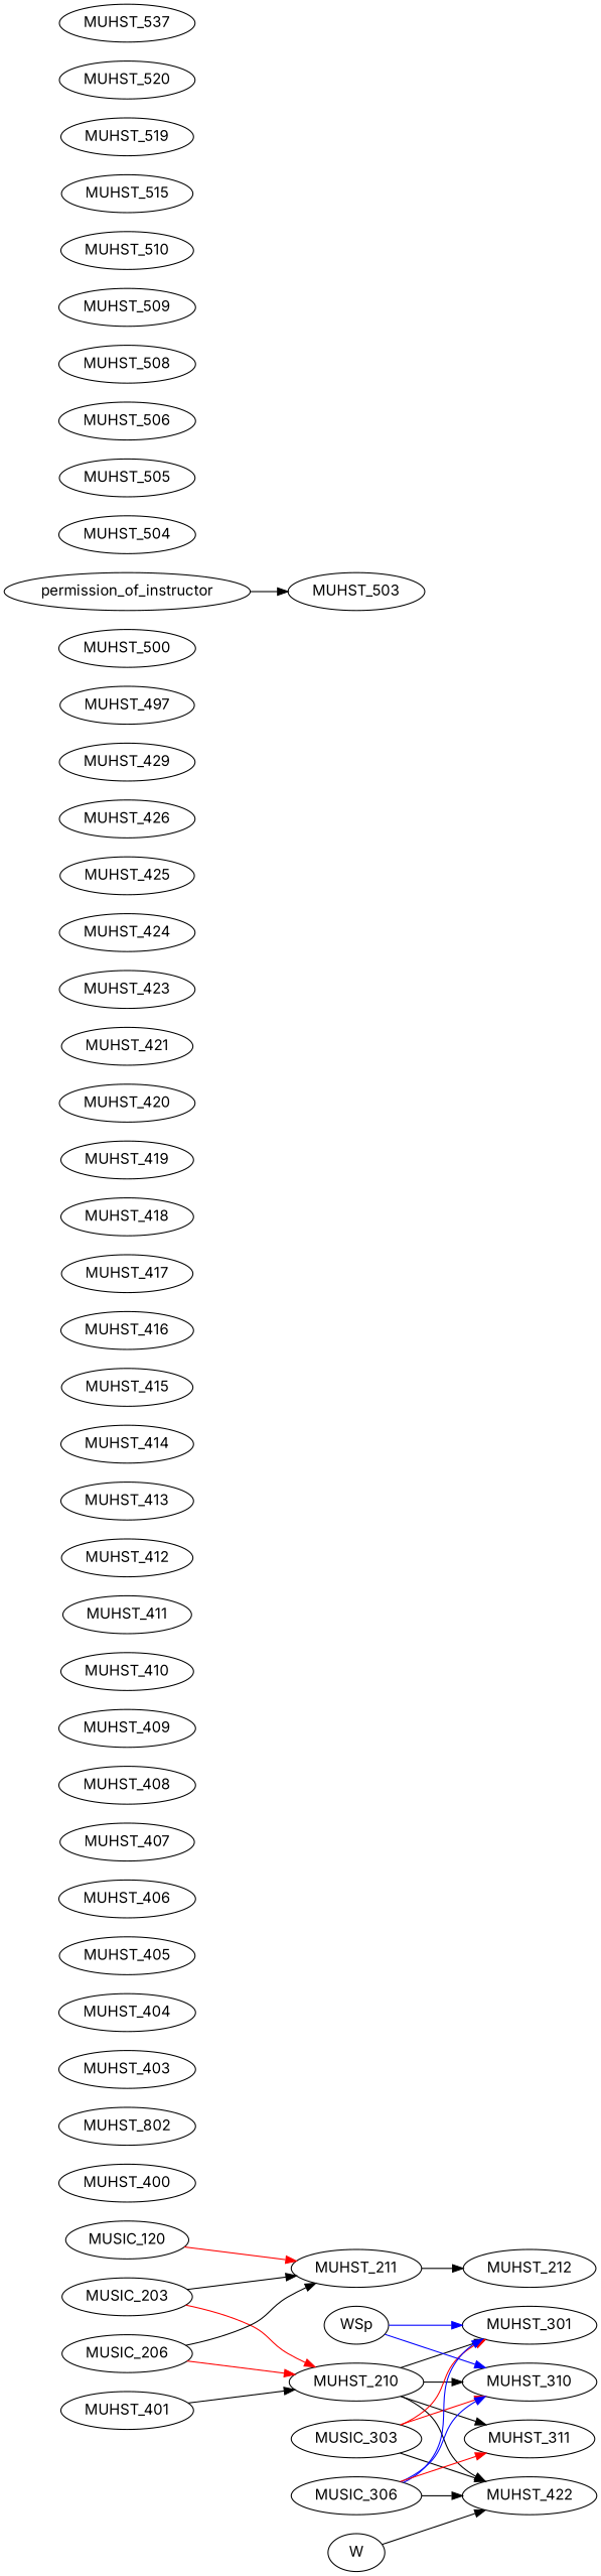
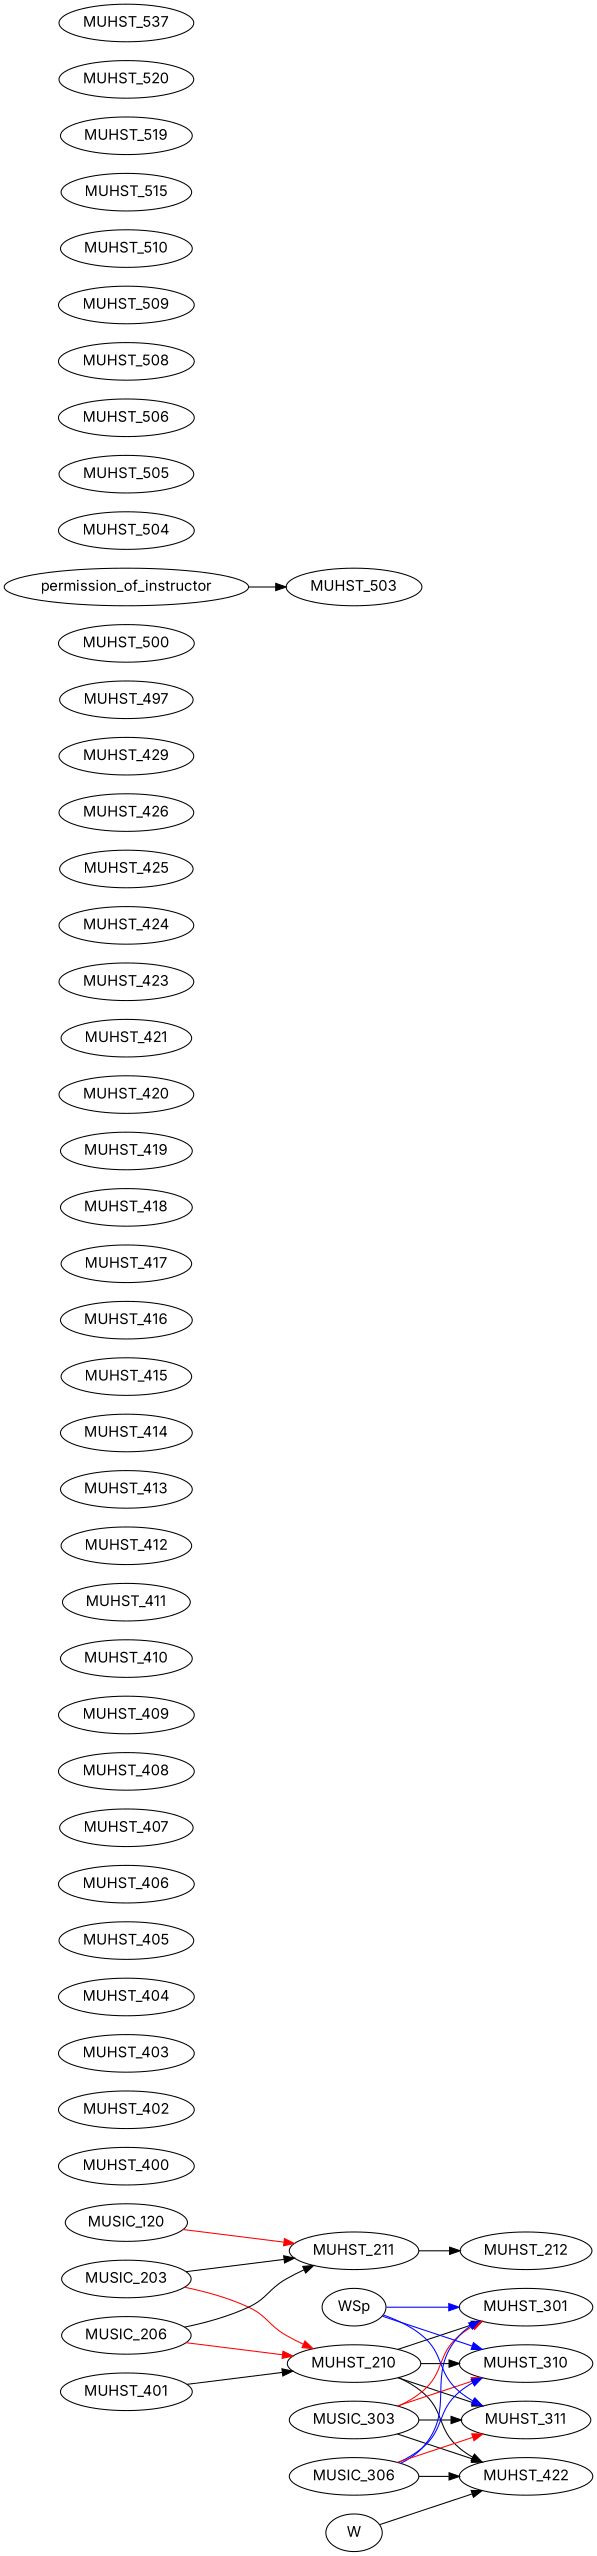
  digraph {
    fontname=Inter
    rankdir=LR
    node [fontname=Inter]
    edge [color=black fontname=Inter]
    MUSIC_120
    MUHST_211
    MUHST_210
    MUHST_301
    MUHST_310
    MUHST_311
    MUHST_422
    MUHST_212
    MUSIC_203
    MUSIC_206
    MUSIC_303
    MUSIC_306
    WSp
    MUHST_400
    MUHST_401
-   MUHST_402 [label=MUHST_802]
+   MUHST_402
    MUHST_403
    MUHST_404
    MUHST_405
    MUHST_406
    MUHST_407
    MUHST_408
    MUHST_409
    MUHST_410
    MUHST_411
    MUHST_412
    MUHST_413
    MUHST_414
    MUHST_415
    MUHST_416
    MUHST_417
    MUHST_418
    MUHST_419
    MUHST_420
    MUHST_421
    W
    MUHST_423
    MUHST_424
    MUHST_425
    MUHST_426
    MUHST_429
    MUHST_497
    MUHST_500
    permission_of_instructor
    MUHST_503
    MUHST_504
    MUHST_505
    MUHST_506
    MUHST_508
    MUHST_509
    MUHST_510
    MUHST_515
    MUHST_519
    MUHST_520
    MUHST_537
    MUSIC_120 -> MUHST_211 [color=red]
    MUHST_211 -> MUHST_212
    MUHST_210 -> MUHST_301
    MUHST_210 -> MUHST_310
    MUHST_210 -> MUHST_311
    MUHST_210 -> MUHST_422
    MUSIC_203 -> MUHST_211
    MUSIC_203 -> MUHST_210 [color=red]
    MUSIC_206 -> MUHST_211
    MUSIC_206 -> MUHST_210 [color=red]
    MUSIC_303 -> MUHST_301 [color=red]
    MUSIC_303 -> MUHST_310 [color=red]
+   MUSIC_303 -> MUHST_311
    MUSIC_303 -> MUHST_422
    MUSIC_306 -> MUHST_301 [color=blue]
    MUSIC_306 -> MUHST_310 [color=blue]
    MUSIC_306 -> MUHST_311 [color=red]
    MUSIC_306 -> MUHST_422
    WSp -> MUHST_301 [color=blue]
    WSp -> MUHST_310 [color=blue]
+   WSp -> MUHST_311 [color=blue]
    MUHST_401 -> MUHST_210
    W -> MUHST_422
    permission_of_instructor -> MUHST_503
  }
